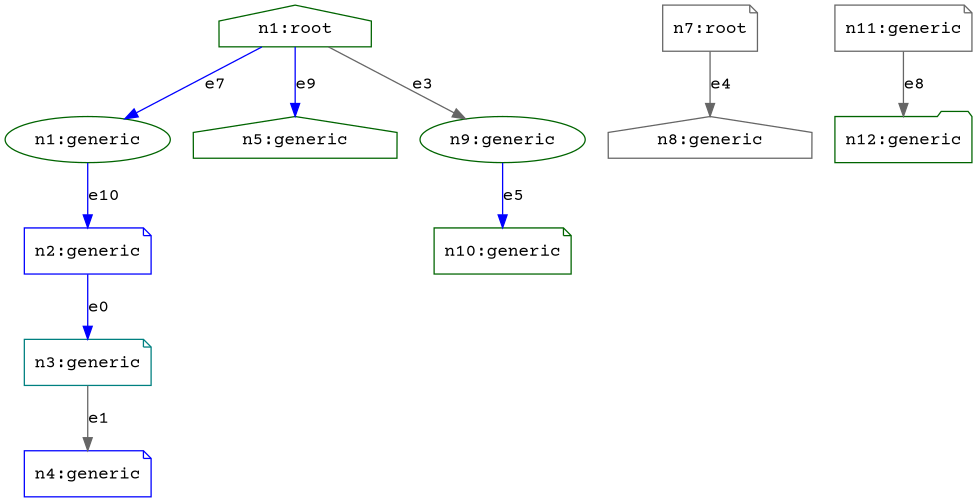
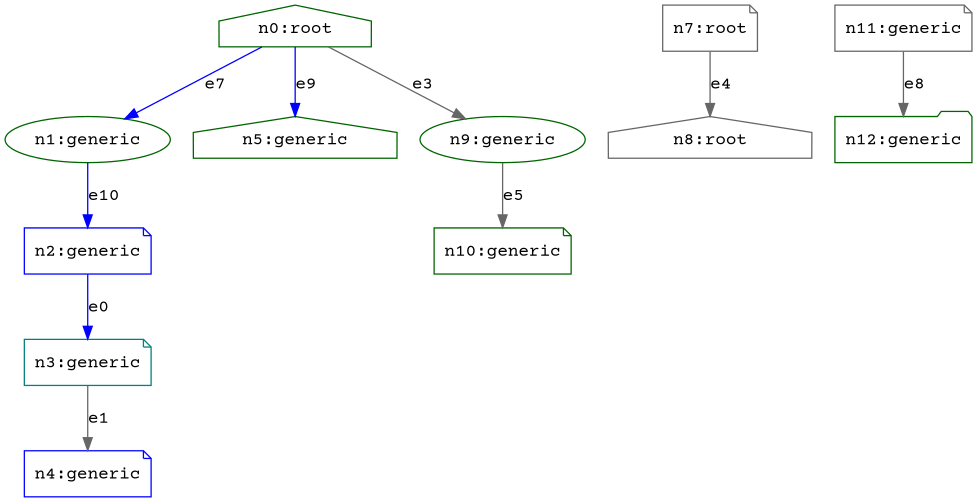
  strict digraph {
    fontname="Courier Prime"
    node [color=darkgreen fontname="Courier Prime" shape=note]
    edge [color=gray40 fontname="Courier Prime"]
-   n1 [label="n1:root" shape=house]
+   n1 [label="n0:root" shape=house]
    n2 [label="n1:generic" shape=ellipse]
    n3 [label="n5:generic" shape=house]
    n4 [label="n9:generic" shape=ellipse]
    n5 [color=blue label="n2:generic"]
    n6 [label="n10:generic"]
    n7 [color=teal label="n3:generic"]
    n8 [color=blue label="n4:generic"]
    n9 [color=gray40 label="n7:root"]
-   n10 [color=gray40 label="n8:generic" shape=house]
+   n10 [color=gray40 label="n8:root" shape=house]
    n11 [color=gray40 label="n11:generic"]
    n12 [label="n12:generic" shape=folder]
    n1 -> n2 [color=blue label=e7]
    n1 -> n3 [color=blue label=e9]
    n1 -> n4 [label=e3]
    n2 -> n5 [color=blue label=e10]
-   n4 -> n6 [color=blue label=e5]
+   n4 -> n6 [label=e5]
    n5 -> n7 [color=blue label=e0]
    n7 -> n8 [label=e1]
    n9 -> n10 [label=e4]
    n11 -> n12 [label=e8]
  }
